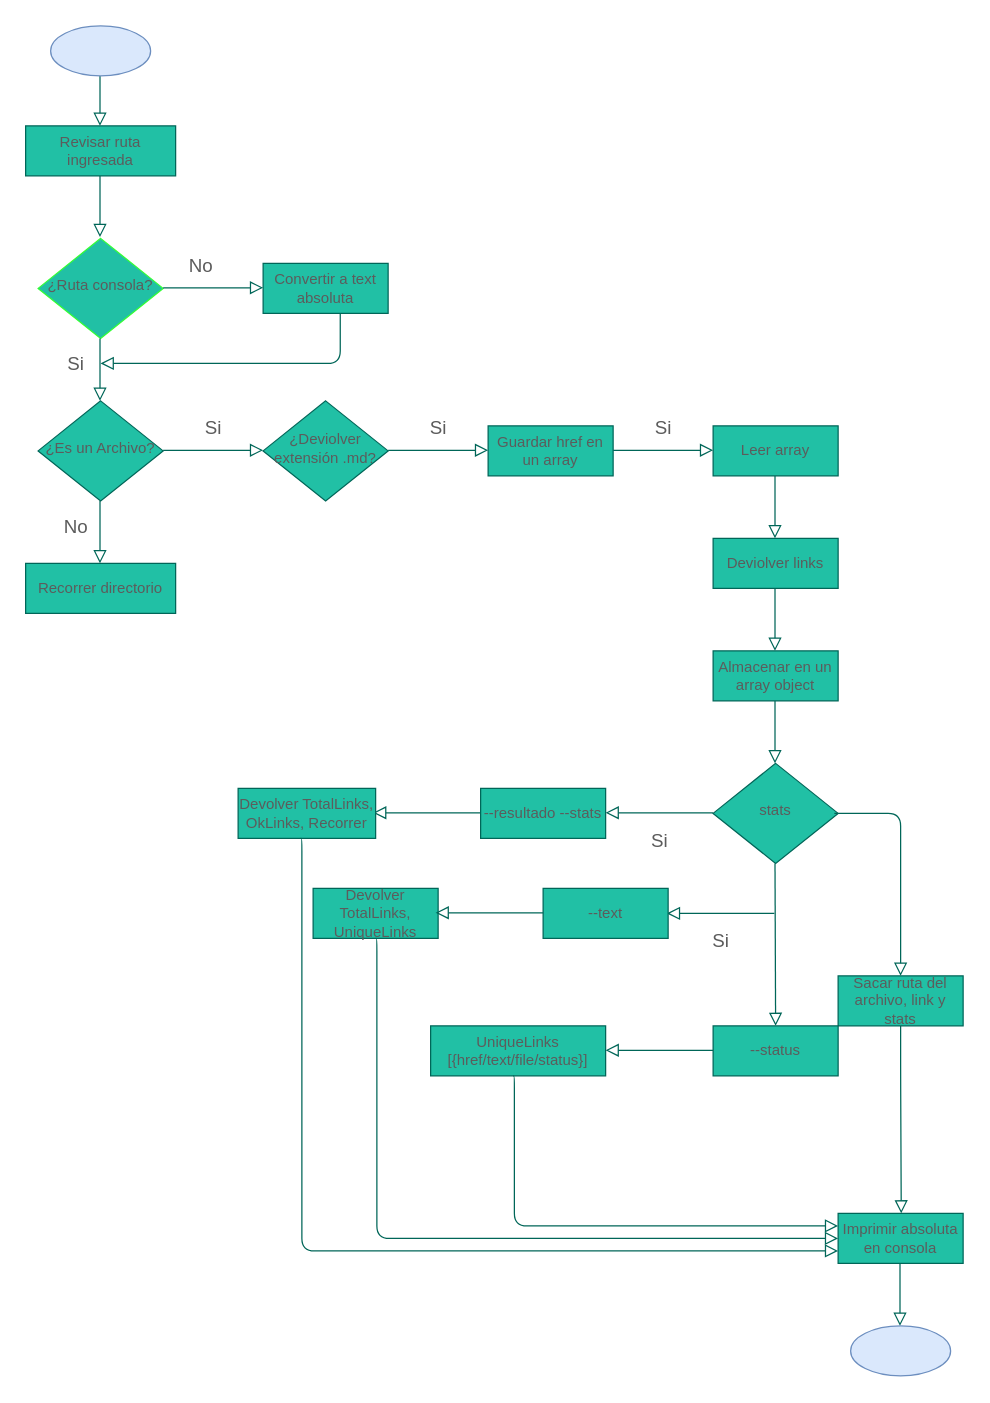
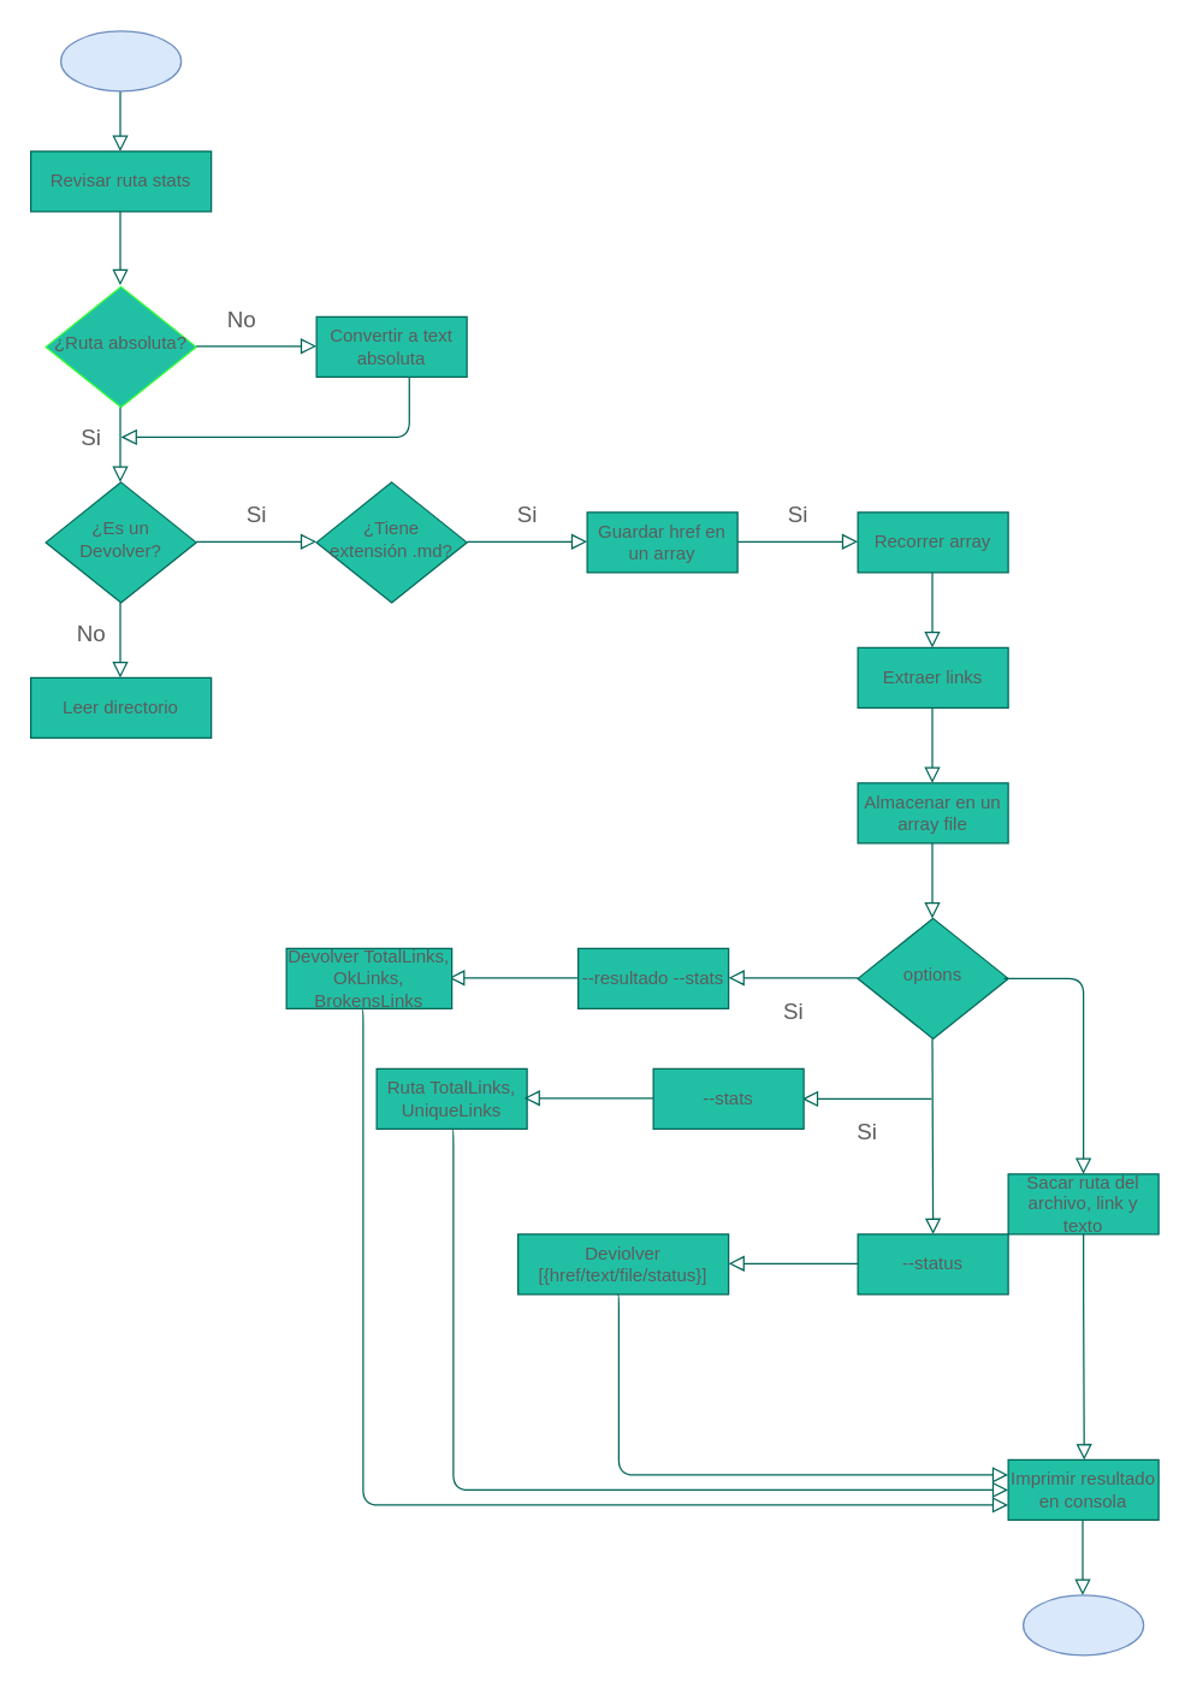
  <mxCell id="0" />
  <mxCell id="1" parent="0" />
  <mxCell id="2" value="" style="html=1;jettySize=auto;orthogonalLoop=1;fontSize=11;endArrow=block;endFill=0;endSize=8;strokeWidth=1;shadow=0;labelBackgroundColor=none;edgeStyle=orthogonalEdgeStyle;strokeColor=#006658;fontColor=#5C5C5C;" parent="1" edge="1"><mxGeometry relative="1" as="geometry"><mxPoint x="79.5" y="50" as="sourcePoint" /><mxPoint x="79.5" y="100" as="targetPoint" /></mxGeometry></mxCell>
  <mxCell id="3" value="" style="html=1;jettySize=auto;orthogonalLoop=1;fontSize=11;endArrow=block;endFill=0;endSize=8;strokeWidth=1;shadow=0;labelBackgroundColor=none;edgeStyle=orthogonalEdgeStyle;strokeColor=#006658;fontColor=#5C5C5C;" parent="1" edge="1"><mxGeometry x="-0.184" y="120" relative="1" as="geometry"><mxPoint as="offset" /><mxPoint x="79.5" y="140" as="sourcePoint" /><mxPoint x="79.5" y="189" as="targetPoint" /><Array as="points"><mxPoint x="79.5" y="160" /><mxPoint x="79.5" y="160" /></Array></mxGeometry></mxCell>
- <mxCell id="4" value="Revisar ruta ingresada" style="whiteSpace=wrap;html=1;fontSize=12;glass=0;strokeWidth=1;shadow=0;fillColor=#21C0A5;strokeColor=#006658;fontColor=#5C5C5C;" parent="1" vertex="1"><mxGeometry x="20" y="100" width="120" height="40" as="geometry" /></mxCell>
- <mxCell id="5" value="¿Ruta consola?" style="rhombus;whiteSpace=wrap;html=1;shadow=0;fontFamily=Helvetica;fontSize=12;align=center;strokeWidth=1;spacing=6;spacingTop=-4;fillColor=#21C0A5;fontColor=#5C5C5C;strokeColor=#33FF33;" parent="1" vertex="1"><mxGeometry x="30" y="190" width="100" height="80" as="geometry" /></mxCell>
+ <mxCell id="4" value="Revisar ruta stats" style="whiteSpace=wrap;html=1;fontSize=12;glass=0;strokeWidth=1;shadow=0;fillColor=#21C0A5;strokeColor=#006658;fontColor=#5C5C5C;" parent="1" vertex="1"><mxGeometry x="20" y="100" width="120" height="40" as="geometry" /></mxCell>
+ <mxCell id="5" value="¿Ruta absoluta?" style="rhombus;whiteSpace=wrap;html=1;shadow=0;fontFamily=Helvetica;fontSize=12;align=center;strokeWidth=1;spacing=6;spacingTop=-4;fillColor=#21C0A5;fontColor=#5C5C5C;strokeColor=#33FF33;" parent="1" vertex="1"><mxGeometry x="30" y="190" width="100" height="80" as="geometry" /></mxCell>
  <mxCell id="6" value="" style="ellipse;whiteSpace=wrap;html=1;fillColor=#dae8fc;strokeColor=#6c8ebf;" vertex="1" parent="1"><mxGeometry x="40" y="20" width="80" height="40" as="geometry" /></mxCell>
  <mxCell id="7" value="No" style="endArrow=block;html=1;endFill=0;edgeStyle=orthogonalEdgeStyle;endSize=8;strokeColor=#006658;fontColor=#5C5C5C;fontSize=15;" edge="1" parent="1"><mxGeometry x="-0.25" y="20" width="50" height="50" relative="1" as="geometry"><mxPoint x="130" y="229.5" as="sourcePoint" /><mxPoint x="210" y="229.5" as="targetPoint" /><mxPoint y="1" as="offset" /></mxGeometry></mxCell>
  <mxCell id="8" value="Convertir a text absoluta" style="whiteSpace=wrap;html=1;fillColor=#21C0A5;strokeColor=#006658;fontColor=#5C5C5C;" vertex="1" parent="1"><mxGeometry x="210" y="210" width="100" height="40" as="geometry" /></mxCell>
- <mxCell id="9" value="¿Es un Archivo?" style="rhombus;whiteSpace=wrap;html=1;shadow=0;fontFamily=Helvetica;fontSize=12;align=center;strokeWidth=1;spacing=6;spacingTop=-4;fillColor=#21C0A5;strokeColor=#006658;fontColor=#5C5C5C;" vertex="1" parent="1"><mxGeometry x="30" y="320" width="100" height="80" as="geometry" /></mxCell>
+ <mxCell id="9" value="¿Es un Devolver?" style="rhombus;whiteSpace=wrap;html=1;shadow=0;fontFamily=Helvetica;fontSize=12;align=center;strokeWidth=1;spacing=6;spacingTop=-4;fillColor=#21C0A5;strokeColor=#006658;fontColor=#5C5C5C;" vertex="1" parent="1"><mxGeometry x="30" y="320" width="100" height="80" as="geometry" /></mxCell>
  <mxCell id="10" value="No" style="endArrow=block;endFill=0;edgeStyle=orthogonalEdgeStyle;endSize=8;strokeColor=#006658;fontSize=15;exitX=0.617;exitY=1;exitDx=0;exitDy=0;exitPerimeter=0;html=1;noLabel=1;fontColor=none;" edge="1" parent="1" source="8"><mxGeometry x="-0.606" y="60" width="50" height="50" relative="1" as="geometry"><mxPoint x="380" y="370" as="sourcePoint" /><mxPoint x="80" y="290" as="targetPoint" /><mxPoint x="6" as="offset" /><Array as="points"><mxPoint x="272" y="290" /></Array></mxGeometry></mxCell>
  <mxCell id="11" value="Si" style="endArrow=block;html=1;endFill=0;edgeStyle=orthogonalEdgeStyle;endSize=8;strokeColor=#006658;fontColor=#5C5C5C;fontSize=15;" edge="1" parent="1"><mxGeometry y="20" width="50" height="50" relative="1" as="geometry"><mxPoint x="130" y="359.5" as="sourcePoint" /><mxPoint x="210" y="359.5" as="targetPoint" /><mxPoint y="1" as="offset" /></mxGeometry></mxCell>
- <mxCell id="12" value="¿Deviolver extensión .md?" style="rhombus;whiteSpace=wrap;html=1;shadow=0;fontFamily=Helvetica;fontSize=12;align=center;strokeWidth=1;spacing=6;spacingTop=-4;fillColor=#21C0A5;strokeColor=#006658;fontColor=#5C5C5C;" vertex="1" parent="1"><mxGeometry x="210" y="320" width="100" height="80" as="geometry" /></mxCell>
+ <mxCell id="12" value="¿Tiene extensión .md?" style="rhombus;whiteSpace=wrap;html=1;shadow=0;fontFamily=Helvetica;fontSize=12;align=center;strokeWidth=1;spacing=6;spacingTop=-4;fillColor=#21C0A5;strokeColor=#006658;fontColor=#5C5C5C;" vertex="1" parent="1"><mxGeometry x="210" y="320" width="100" height="80" as="geometry" /></mxCell>
  <mxCell id="13" value="No" style="html=1;jettySize=auto;orthogonalLoop=1;fontSize=15;endArrow=block;endFill=0;endSize=8;strokeWidth=1;shadow=0;labelBackgroundColor=none;edgeStyle=orthogonalEdgeStyle;jumpSize=6;strokeColor=#006658;fontColor=#5C5C5C;" edge="1" parent="1"><mxGeometry x="-0.2" y="-20" relative="1" as="geometry"><mxPoint as="offset" /><mxPoint x="79.5" y="400" as="sourcePoint" /><mxPoint x="79.5" y="450" as="targetPoint" /></mxGeometry></mxCell>
- <mxCell id="14" value="Recorrer directorio" style="whiteSpace=wrap;html=1;fillColor=#21C0A5;strokeColor=#006658;fontColor=#5C5C5C;" vertex="1" parent="1"><mxGeometry x="20" y="450" width="120" height="40" as="geometry" /></mxCell>
+ <mxCell id="14" value="Leer directorio" style="whiteSpace=wrap;html=1;fillColor=#21C0A5;strokeColor=#006658;fontColor=#5C5C5C;" vertex="1" parent="1"><mxGeometry x="20" y="450" width="120" height="40" as="geometry" /></mxCell>
  <mxCell id="15" value="Si" style="endArrow=block;html=1;endFill=0;edgeStyle=orthogonalEdgeStyle;endSize=8;strokeColor=#006658;fontColor=#5C5C5C;fontSize=15;" edge="1" parent="1"><mxGeometry y="20" width="50" height="50" relative="1" as="geometry"><mxPoint x="490" y="359.5" as="sourcePoint" /><mxPoint x="570" y="359.5" as="targetPoint" /><mxPoint y="1" as="offset" /></mxGeometry></mxCell>
  <mxCell id="16" value="Guardar href en un array" style="whiteSpace=wrap;html=1;fillColor=#21C0A5;strokeColor=#006658;fontColor=#5C5C5C;" vertex="1" parent="1"><mxGeometry x="390" y="340" width="100" height="40" as="geometry" /></mxCell>
  <mxCell id="17" value="Si" style="endArrow=block;html=1;endFill=0;edgeStyle=orthogonalEdgeStyle;endSize=8;strokeColor=#006658;fontColor=#5C5C5C;fontSize=15;" edge="1" parent="1"><mxGeometry y="20" width="50" height="50" relative="1" as="geometry"><mxPoint x="310" y="359.5" as="sourcePoint" /><mxPoint x="390" y="359.5" as="targetPoint" /><mxPoint y="1" as="offset" /></mxGeometry></mxCell>
  <mxCell id="18" value="" style="html=1;jettySize=auto;orthogonalLoop=1;fontSize=15;endArrow=block;endFill=0;endSize=8;strokeWidth=1;shadow=0;labelBackgroundColor=none;edgeStyle=orthogonalEdgeStyle;jumpSize=6;strokeColor=#006658;fontColor=#5C5C5C;" edge="1" parent="1"><mxGeometry x="-0.2" y="-20" relative="1" as="geometry"><mxPoint as="offset" /><mxPoint x="619.5" y="380" as="sourcePoint" /><mxPoint x="619.5" y="430" as="targetPoint" /></mxGeometry></mxCell>
- <mxCell id="19" value="Leer array" style="whiteSpace=wrap;html=1;fillColor=#21C0A5;strokeColor=#006658;fontColor=#5C5C5C;" vertex="1" parent="1"><mxGeometry x="570" y="340" width="100" height="40" as="geometry" /></mxCell>
+ <mxCell id="19" value="Recorrer array" style="whiteSpace=wrap;html=1;fillColor=#21C0A5;strokeColor=#006658;fontColor=#5C5C5C;" vertex="1" parent="1"><mxGeometry x="570" y="340" width="100" height="40" as="geometry" /></mxCell>
  <mxCell id="20" value="Si" style="html=1;jettySize=auto;orthogonalLoop=1;fontSize=15;endArrow=block;endFill=0;endSize=8;strokeWidth=1;shadow=0;labelBackgroundColor=none;edgeStyle=orthogonalEdgeStyle;jumpSize=6;strokeColor=#006658;fontColor=#5C5C5C;" edge="1" parent="1"><mxGeometry x="-0.2" y="-20" relative="1" as="geometry"><mxPoint as="offset" /><mxPoint x="79.5" y="270" as="sourcePoint" /><mxPoint x="79.5" y="320" as="targetPoint" /></mxGeometry></mxCell>
- <mxCell id="21" value="Deviolver links" style="whiteSpace=wrap;html=1;fillColor=#21C0A5;strokeColor=#006658;fontColor=#5C5C5C;" vertex="1" parent="1"><mxGeometry x="570" y="430" width="100" height="40" as="geometry" /></mxCell>
+ <mxCell id="21" value="Extraer links" style="whiteSpace=wrap;html=1;fillColor=#21C0A5;strokeColor=#006658;fontColor=#5C5C5C;" vertex="1" parent="1"><mxGeometry x="570" y="430" width="100" height="40" as="geometry" /></mxCell>
  <mxCell id="22" value="" style="html=1;jettySize=auto;orthogonalLoop=1;fontSize=15;endArrow=block;endFill=0;endSize=8;strokeWidth=1;shadow=0;labelBackgroundColor=none;edgeStyle=orthogonalEdgeStyle;jumpSize=6;strokeColor=#006658;fontColor=#5C5C5C;" edge="1" parent="1"><mxGeometry x="-0.2" y="-20" relative="1" as="geometry"><mxPoint as="offset" /><mxPoint x="619.5" y="470" as="sourcePoint" /><mxPoint x="619.5" y="520" as="targetPoint" /></mxGeometry></mxCell>
- <mxCell id="23" value="Almacenar en un array object" style="whiteSpace=wrap;html=1;fillColor=#21C0A5;strokeColor=#006658;fontColor=#5C5C5C;" vertex="1" parent="1"><mxGeometry x="570" y="520" width="100" height="40" as="geometry" /></mxCell>
+ <mxCell id="23" value="Almacenar en un array file" style="whiteSpace=wrap;html=1;fillColor=#21C0A5;strokeColor=#006658;fontColor=#5C5C5C;" vertex="1" parent="1"><mxGeometry x="570" y="520" width="100" height="40" as="geometry" /></mxCell>
  <mxCell id="24" value="" style="html=1;jettySize=auto;orthogonalLoop=1;fontSize=15;endArrow=block;endFill=0;endSize=8;strokeWidth=1;shadow=0;labelBackgroundColor=none;edgeStyle=orthogonalEdgeStyle;jumpSize=6;strokeColor=#006658;fontColor=#5C5C5C;" edge="1" parent="1"><mxGeometry x="-0.2" y="-20" relative="1" as="geometry"><mxPoint as="offset" /><mxPoint x="619.5" y="560" as="sourcePoint" /><mxPoint x="619.5" y="610" as="targetPoint" /></mxGeometry></mxCell>
- <mxCell id="25" value="stats" style="rhombus;whiteSpace=wrap;html=1;shadow=0;fontFamily=Helvetica;fontSize=12;align=center;strokeWidth=1;spacing=6;spacingTop=-4;fillColor=#21C0A5;strokeColor=#006658;fontColor=#5C5C5C;" vertex="1" parent="1"><mxGeometry x="570" y="610" width="100" height="80" as="geometry" /></mxCell>
+ <mxCell id="25" value="options" style="rhombus;whiteSpace=wrap;html=1;shadow=0;fontFamily=Helvetica;fontSize=12;align=center;strokeWidth=1;spacing=6;spacingTop=-4;fillColor=#21C0A5;strokeColor=#006658;fontColor=#5C5C5C;" vertex="1" parent="1"><mxGeometry x="570" y="610" width="100" height="80" as="geometry" /></mxCell>
  <mxCell id="26" value="Si" style="endArrow=block;html=1;endFill=0;edgeStyle=orthogonalEdgeStyle;endSize=8;strokeColor=#006658;fontColor=#5C5C5C;fontSize=15;" edge="1" parent="1"><mxGeometry y="20" width="50" height="50" relative="1" as="geometry"><mxPoint x="570" y="649.5" as="sourcePoint" /><mxPoint x="484" y="649.5" as="targetPoint" /><mxPoint y="1" as="offset" /></mxGeometry></mxCell>
  <mxCell id="27" value="--resultado --stats" style="whiteSpace=wrap;html=1;fillColor=#21C0A5;strokeColor=#006658;fontColor=#5C5C5C;" vertex="1" parent="1"><mxGeometry x="384" y="630" width="100" height="40" as="geometry" /></mxCell>
  <mxCell id="28" value="" style="endArrow=block;html=1;endFill=0;edgeStyle=orthogonalEdgeStyle;endSize=8;strokeColor=#006658;fontColor=#5C5C5C;fontSize=15;" edge="1" parent="1"><mxGeometry y="20" width="50" height="50" relative="1" as="geometry"><mxPoint x="384" y="649.5" as="sourcePoint" /><mxPoint x="298" y="649.5" as="targetPoint" /><mxPoint y="1" as="offset" /></mxGeometry></mxCell>
- <mxCell id="29" value="Devolver TotalLinks, OkLinks, Recorrer" style="whiteSpace=wrap;html=1;fillColor=#21C0A5;strokeColor=#006658;fontColor=#5C5C5C;" vertex="1" parent="1"><mxGeometry x="190" y="630" width="110" height="40" as="geometry" /></mxCell>
+ <mxCell id="29" value="Devolver TotalLinks, OkLinks, BrokensLinks" style="whiteSpace=wrap;html=1;fillColor=#21C0A5;strokeColor=#006658;fontColor=#5C5C5C;" vertex="1" parent="1"><mxGeometry x="190" y="630" width="110" height="40" as="geometry" /></mxCell>
  <mxCell id="30" value="" style="html=1;jettySize=auto;orthogonalLoop=1;fontSize=15;endArrow=block;endFill=0;endSize=8;strokeWidth=1;shadow=0;labelBackgroundColor=none;edgeStyle=orthogonalEdgeStyle;jumpSize=6;strokeColor=#006658;fontColor=#5C5C5C;entryX=0.5;entryY=0;entryDx=0;entryDy=0;" edge="1" parent="1" target="37"><mxGeometry x="-0.2" y="-20" relative="1" as="geometry"><mxPoint as="offset" /><mxPoint x="619.5" y="690" as="sourcePoint" /><mxPoint x="620" y="810" as="targetPoint" /><Array as="points" /></mxGeometry></mxCell>
  <mxCell id="31" value="" style="html=1;jettySize=auto;orthogonalLoop=1;fontSize=15;endArrow=block;endFill=0;endSize=8;strokeWidth=1;shadow=0;labelBackgroundColor=none;edgeStyle=orthogonalEdgeStyle;jumpSize=6;strokeColor=#006658;fontColor=#5C5C5C;exitX=1;exitY=0.5;exitDx=0;exitDy=0;" edge="1" parent="1"><mxGeometry x="-0.2" y="-20" relative="1" as="geometry"><mxPoint as="offset" /><mxPoint x="667" y="650" as="sourcePoint" /><mxPoint x="720" y="780" as="targetPoint" /><Array as="points"><mxPoint x="720" y="650" /></Array></mxGeometry></mxCell>
- <mxCell id="32" value="Sacar ruta del archivo, link y stats" style="whiteSpace=wrap;html=1;fillColor=#21C0A5;strokeColor=#006658;fontColor=#5C5C5C;" vertex="1" parent="1"><mxGeometry x="670" y="780" width="100" height="40" as="geometry" /></mxCell>
+ <mxCell id="32" value="Sacar ruta del archivo, link y texto" style="whiteSpace=wrap;html=1;fillColor=#21C0A5;strokeColor=#006658;fontColor=#5C5C5C;" vertex="1" parent="1"><mxGeometry x="670" y="780" width="100" height="40" as="geometry" /></mxCell>
  <mxCell id="33" value="" style="html=1;jettySize=auto;orthogonalLoop=1;fontSize=15;endArrow=block;endFill=0;endSize=8;strokeWidth=1;shadow=0;labelBackgroundColor=none;edgeStyle=orthogonalEdgeStyle;jumpSize=6;strokeColor=#006658;fontColor=#5C5C5C;" edge="1" parent="1"><mxGeometry x="-0.2" y="-20" relative="1" as="geometry"><mxPoint as="offset" /><mxPoint x="720" y="820" as="sourcePoint" /><mxPoint x="720.5" y="970" as="targetPoint" /><Array as="points"><mxPoint x="720.5" y="860" /><mxPoint x="720.5" y="860" /></Array></mxGeometry></mxCell>
- <mxCell id="34" value="Imprimir absoluta en consola" style="whiteSpace=wrap;html=1;fillColor=#21C0A5;strokeColor=#006658;fontColor=#5C5C5C;" vertex="1" parent="1"><mxGeometry x="670" y="970" width="100" height="40" as="geometry" /></mxCell>
+ <mxCell id="34" value="Imprimir resultado en consola" style="whiteSpace=wrap;html=1;fillColor=#21C0A5;strokeColor=#006658;fontColor=#5C5C5C;" vertex="1" parent="1"><mxGeometry x="670" y="970" width="100" height="40" as="geometry" /></mxCell>
  <mxCell id="35" value="" style="html=1;jettySize=auto;orthogonalLoop=1;fontSize=15;endArrow=block;endFill=0;endSize=8;strokeWidth=1;shadow=0;labelBackgroundColor=none;edgeStyle=orthogonalEdgeStyle;jumpSize=6;strokeColor=#006658;fontColor=#5C5C5C;" edge="1" parent="1"><mxGeometry x="-0.2" y="-20" relative="1" as="geometry"><mxPoint as="offset" /><mxPoint x="719.5" y="1010" as="sourcePoint" /><mxPoint x="719.5" y="1060" as="targetPoint" /></mxGeometry></mxCell>
  <mxCell id="36" value="" style="ellipse;whiteSpace=wrap;html=1;fillColor=#dae8fc;strokeColor=#6c8ebf;" vertex="1" parent="1"><mxGeometry x="680" y="1060" width="80" height="40" as="geometry" /></mxCell>
  <mxCell id="37" value="--status" style="whiteSpace=wrap;html=1;fillColor=#21C0A5;strokeColor=#006658;fontColor=#5C5C5C;" vertex="1" parent="1"><mxGeometry x="570" y="820" width="100" height="40" as="geometry" /></mxCell>
  <mxCell id="38" value="Si" style="endArrow=block;html=1;endFill=0;edgeStyle=orthogonalEdgeStyle;endSize=8;strokeColor=#006658;fontColor=#5C5C5C;fontSize=15;" edge="1" parent="1"><mxGeometry y="20" width="50" height="50" relative="1" as="geometry"><mxPoint x="619" y="730" as="sourcePoint" /><mxPoint x="533" y="730" as="targetPoint" /><mxPoint y="1" as="offset" /></mxGeometry></mxCell>
- <mxCell id="39" value="--text" style="whiteSpace=wrap;html=1;fillColor=#21C0A5;strokeColor=#006658;fontColor=#5C5C5C;" vertex="1" parent="1"><mxGeometry x="434" y="710" width="100" height="40" as="geometry" /></mxCell>
+ <mxCell id="39" value="--stats" style="whiteSpace=wrap;html=1;fillColor=#21C0A5;strokeColor=#006658;fontColor=#5C5C5C;" vertex="1" parent="1"><mxGeometry x="434" y="710" width="100" height="40" as="geometry" /></mxCell>
  <mxCell id="40" value="" style="html=1;jettySize=auto;orthogonalLoop=1;fontSize=15;endArrow=block;endFill=0;endSize=8;strokeWidth=1;shadow=0;labelBackgroundColor=none;edgeStyle=orthogonalEdgeStyle;jumpSize=6;strokeColor=#006658;fontColor=#5C5C5C;entryX=0;entryY=0.75;entryDx=0;entryDy=0;" edge="1" parent="1" target="34"><mxGeometry x="-0.2" y="-20" relative="1" as="geometry"><mxPoint as="offset" /><mxPoint x="240" y="670" as="sourcePoint" /><mxPoint x="240.5" y="820" as="targetPoint" /><Array as="points"><mxPoint x="241" y="1000" /></Array></mxGeometry></mxCell>
- <mxCell id="41" value="UniqueLinks [{href/text/file/status}]" style="whiteSpace=wrap;html=1;fillColor=#21C0A5;strokeColor=#006658;fontColor=#5C5C5C;" vertex="1" parent="1"><mxGeometry x="344" y="820" width="140" height="40" as="geometry" /></mxCell>
- <mxCell id="42" value="Devolver TotalLinks, UniqueLinks" style="whiteSpace=wrap;html=1;fillColor=#21C0A5;strokeColor=#006658;fontColor=#5C5C5C;" vertex="1" parent="1"><mxGeometry x="250" y="710" width="100" height="40" as="geometry" /></mxCell>
+ <mxCell id="41" value="Deviolver [{href/text/file/status}]" style="whiteSpace=wrap;html=1;fillColor=#21C0A5;strokeColor=#006658;fontColor=#5C5C5C;" vertex="1" parent="1"><mxGeometry x="344" y="820" width="140" height="40" as="geometry" /></mxCell>
+ <mxCell id="42" value="Ruta TotalLinks, UniqueLinks" style="whiteSpace=wrap;html=1;fillColor=#21C0A5;strokeColor=#006658;fontColor=#5C5C5C;" vertex="1" parent="1"><mxGeometry x="250" y="710" width="100" height="40" as="geometry" /></mxCell>
  <mxCell id="43" value="" style="endArrow=block;html=1;endFill=0;edgeStyle=orthogonalEdgeStyle;endSize=8;strokeColor=#006658;fontColor=#5C5C5C;fontSize=15;" edge="1" parent="1"><mxGeometry y="20" width="50" height="50" relative="1" as="geometry"><mxPoint x="434" y="729.5" as="sourcePoint" /><mxPoint x="348" y="729.5" as="targetPoint" /><mxPoint y="1" as="offset" /></mxGeometry></mxCell>
  <mxCell id="44" value="" style="endArrow=block;html=1;endFill=0;edgeStyle=orthogonalEdgeStyle;endSize=8;strokeColor=#006658;fontColor=#5C5C5C;fontSize=15;" edge="1" parent="1"><mxGeometry y="20" width="50" height="50" relative="1" as="geometry"><mxPoint x="570" y="839.5" as="sourcePoint" /><mxPoint x="484" y="839.5" as="targetPoint" /><mxPoint y="1" as="offset" /></mxGeometry></mxCell>
  <mxCell id="45" value="" style="html=1;jettySize=auto;orthogonalLoop=1;fontSize=15;endArrow=block;endFill=0;endSize=8;strokeWidth=1;shadow=0;labelBackgroundColor=none;edgeStyle=orthogonalEdgeStyle;jumpSize=6;strokeColor=#006658;fontColor=#5C5C5C;" edge="1" parent="1"><mxGeometry x="-0.2" y="-20" relative="1" as="geometry"><mxPoint as="offset" /><mxPoint x="300" y="750" as="sourcePoint" /><mxPoint x="670" y="990" as="targetPoint" /><Array as="points"><mxPoint x="301" y="750" /><mxPoint x="301" y="990" /></Array></mxGeometry></mxCell>
  <mxCell id="46" value="" style="html=1;jettySize=auto;orthogonalLoop=1;fontSize=15;endArrow=block;endFill=0;endSize=8;strokeWidth=1;shadow=0;labelBackgroundColor=none;edgeStyle=orthogonalEdgeStyle;jumpSize=6;strokeColor=#006658;fontColor=#5C5C5C;" edge="1" parent="1"><mxGeometry x="-0.2" y="-20" relative="1" as="geometry"><mxPoint as="offset" /><mxPoint x="410" y="860" as="sourcePoint" /><mxPoint x="670" y="980" as="targetPoint" /><Array as="points"><mxPoint x="411" y="860" /><mxPoint x="411" y="980" /></Array></mxGeometry></mxCell>
